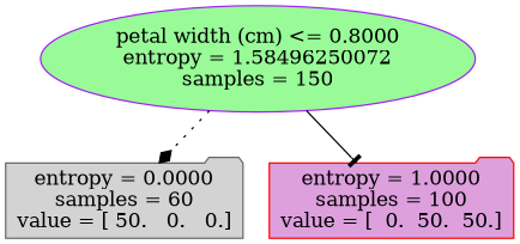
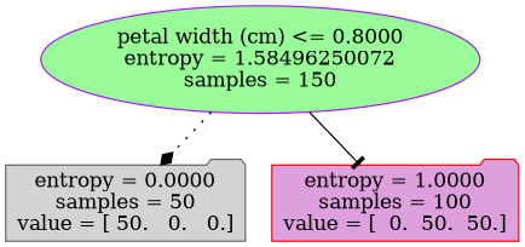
  digraph {
    node [shape=folder style=filled]
    n1 [label="petal width (cm) <= 0.8000\nentropy = 1.58496250072\nsamples = 150" shape=ellipse fillcolor=palegreen color=purple]
-   n2 [label="entropy = 0.0000\nsamples = 60\nvalue = [ 50.   0.   0.]" fillcolor=lightgrey color=gray40]
+   n2 [label="entropy = 0.0000\nsamples = 50\nvalue = [ 50.   0.   0.]" fillcolor=lightgrey color=gray40]
    n3 [label="entropy = 1.0000\nsamples = 100\nvalue = [  0.  50.  50.]" fillcolor=plum color=red]
    n1 -> n2 [style=dotted arrowhead=diamond]
    n1 -> n3 [style=solid arrowhead=tee]
  }
